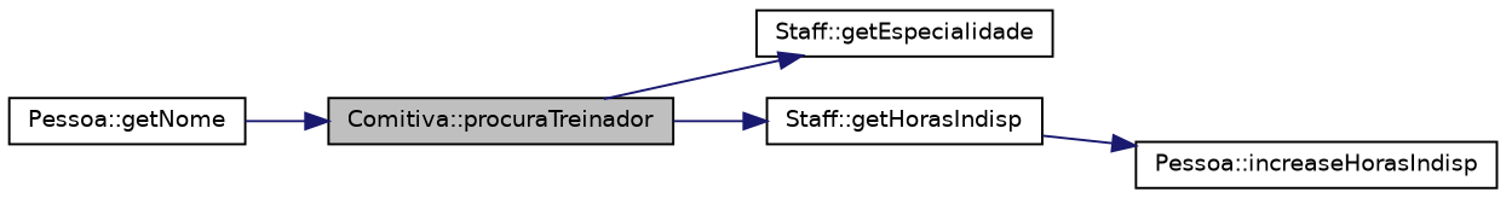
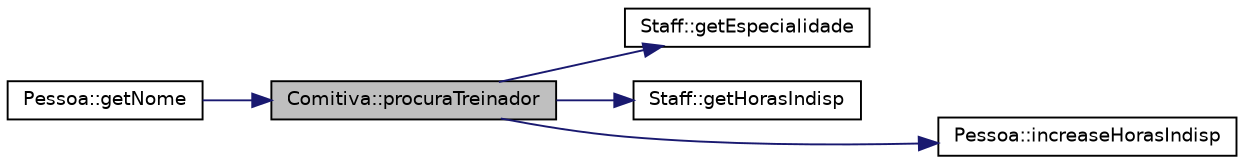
  digraph {
    rankdir=LR
    node [color=black fillcolor=white fontname=Helvetica fontsize=10 shape=record style=filled]
    edge [color=midnightblue fontname=Helvetica fontsize=10 labelfontname=Helvetica labelfontsize=10 style=solid]
    n1 [fillcolor=grey75 fontcolor=black height=0.2 label="Comitiva::procuraTreinador" width=0.4]
    n2 [height=0.2 label="Staff::getEspecialidade" width=0.4]
    n3 [height=0.2 label="Staff::getHorasIndisp" width=0.4]
    n4 [height=0.2 label="Pessoa::increaseHorasIndisp" width=0.4]
    n5 [height=0.2 label="Pessoa::getNome" width=0.4]
    n1 -> n2
    n1 -> n3
-   n3 -> n4
+   n1 -> n4
    n5 -> n1
  }
